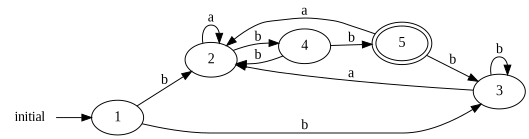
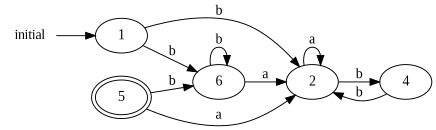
  digraph {
    fontname="Liberation Serif"
    rankdir=LR
    node [fontname="Liberation Serif"]
    edge [fontname="Liberation Serif"]
    initial [shape=none]
    1
    2
-   3
+   3 [label=6]
    4
    5 [peripheries=2]
    initial -> 1
    1 -> 2 [label=b]
    1 -> 3 [label=b]
    2 -> 2 [label=a]
    2 -> 4 [label=b]
    3 -> 2 [label=a]
    3 -> 3 [label=b]
    4 -> 2 [label=b]
-   4 -> 5 [label=b]
    5 -> 2 [label=a]
    5 -> 3 [label=b]
  }
